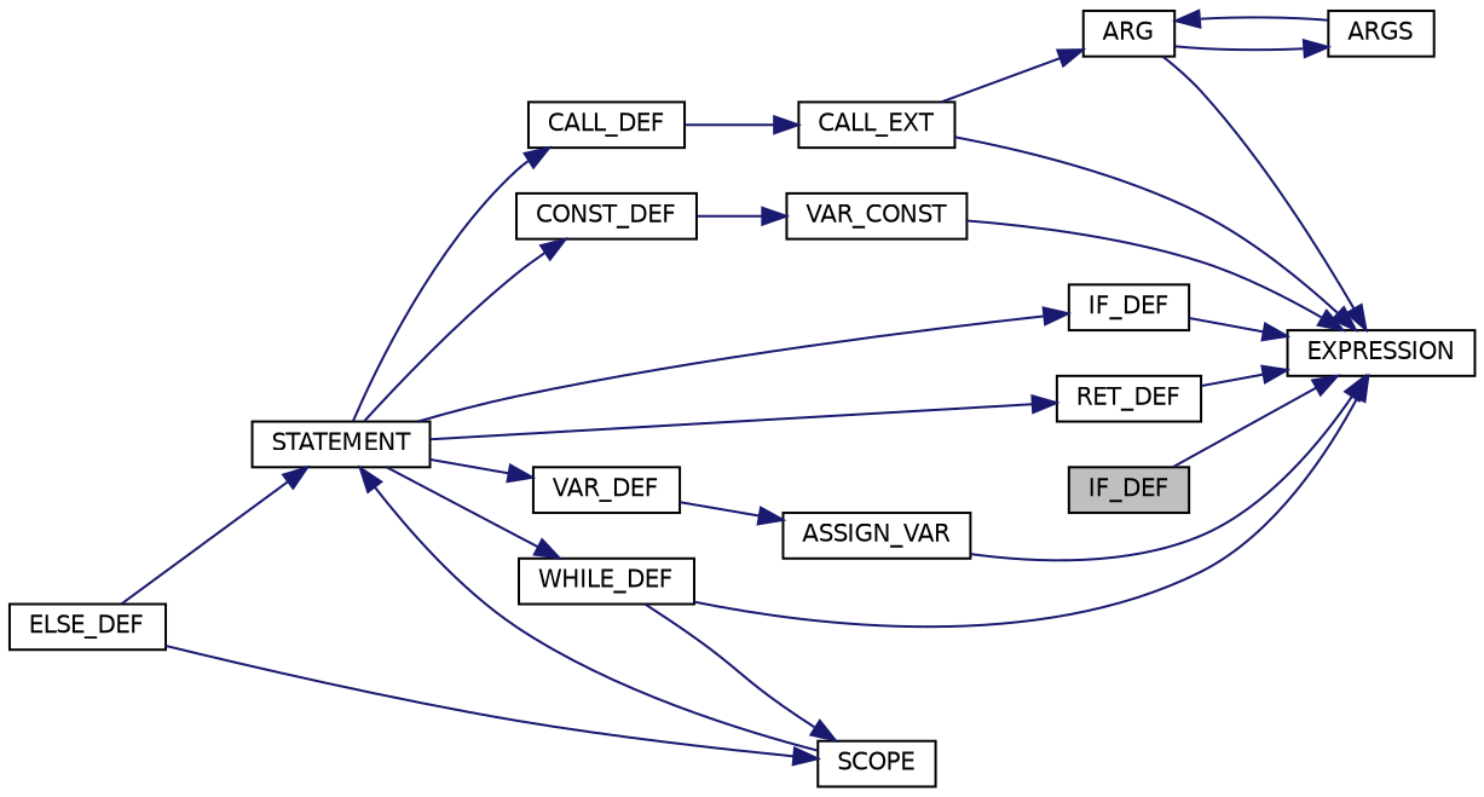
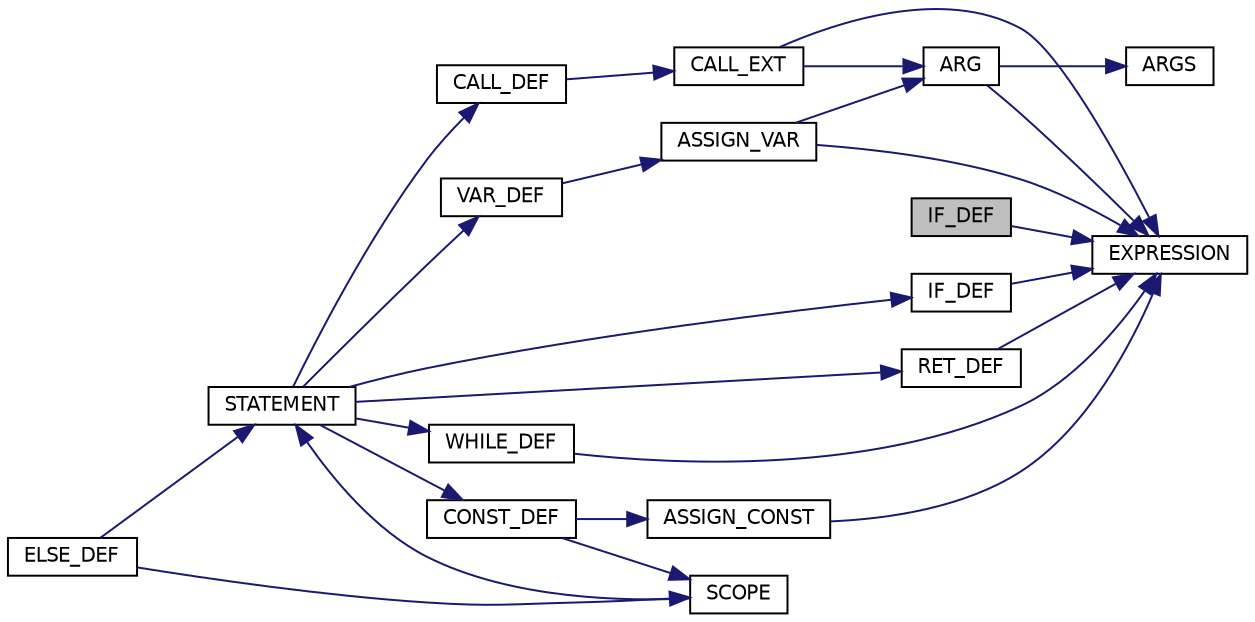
  digraph {
    rankdir=LR
    node [color=black fillcolor=white fontname=Helvetica fontsize=10 shape=record style=filled]
    edge [color=midnightblue fontname=Helvetica fontsize=10 labelfontname=Helvetica labelfontsize=10 style=solid]
    n1 [fillcolor=grey75 fontcolor=black height=0.2 label=IF_DEF width=0.4]
    n2 [height=0.2 label=EXPRESSION width=0.4]
    n3 [height=0.2 label=SCOPE width=0.4]
    n4 [height=0.2 label=STATEMENT width=0.4]
    n5 [height=0.2 label=CALL_DEF width=0.4]
    n6 [height=0.2 label=CONST_DEF width=0.4]
    n7 [height=0.2 label=IF_DEF width=0.4]
    n8 [height=0.2 label=RET_DEF width=0.4]
    n9 [height=0.2 label=VAR_DEF width=0.4]
    n10 [height=0.2 label=WHILE_DEF width=0.4]
    n11 [height=0.2 label=CALL_EXT width=0.4]
-   n12 [height=0.2 label=VAR_CONST width=0.4]
+   n12 [height=0.2 label=ASSIGN_CONST width=0.4]
    n13 [height=0.2 label=ELSE_DEF width=0.4]
    n14 [height=0.2 label=ASSIGN_VAR width=0.4]
    n15 [height=0.2 label=ARG width=0.4]
    n16 [height=0.2 label=ARGS width=0.4]
    n1 -> n2
    n3 -> n4
    n4 -> n5
    n4 -> n6
    n4 -> n7
    n4 -> n8
    n4 -> n9
    n4 -> n10
    n5 -> n11
    n6 -> n12
    n7 -> n2
    n8 -> n2
    n9 -> n14
    n10 -> n2
-   n10 -> n3
+   n6 -> n3
    n11 -> n2
    n11 -> n15
    n12 -> n2
    n13 -> n3
    n13 -> n4
    n14 -> n2
    n15 -> n2
    n15 -> n16
-   n16 -> n15
+   n14 -> n15
  }
